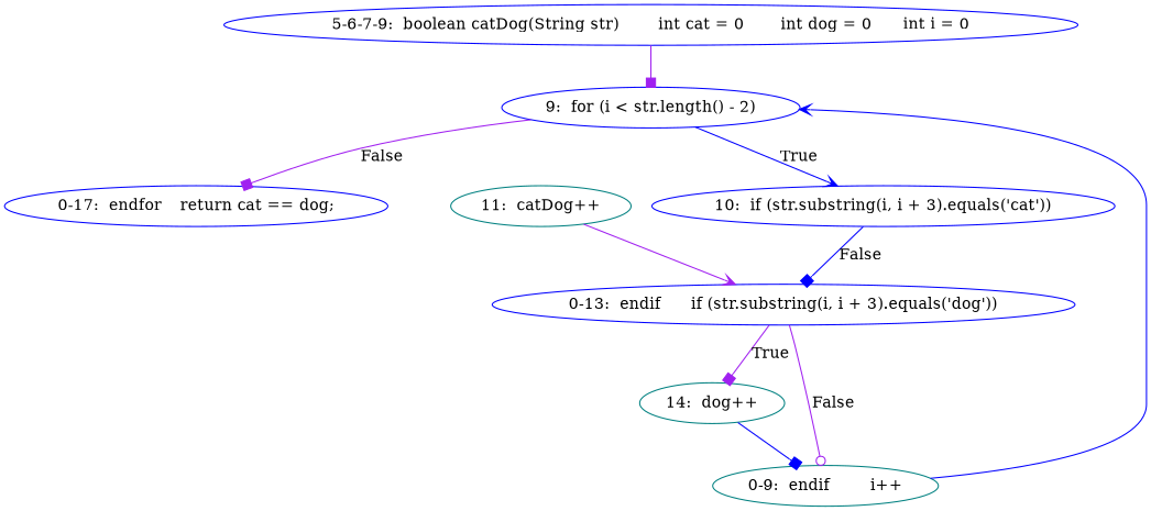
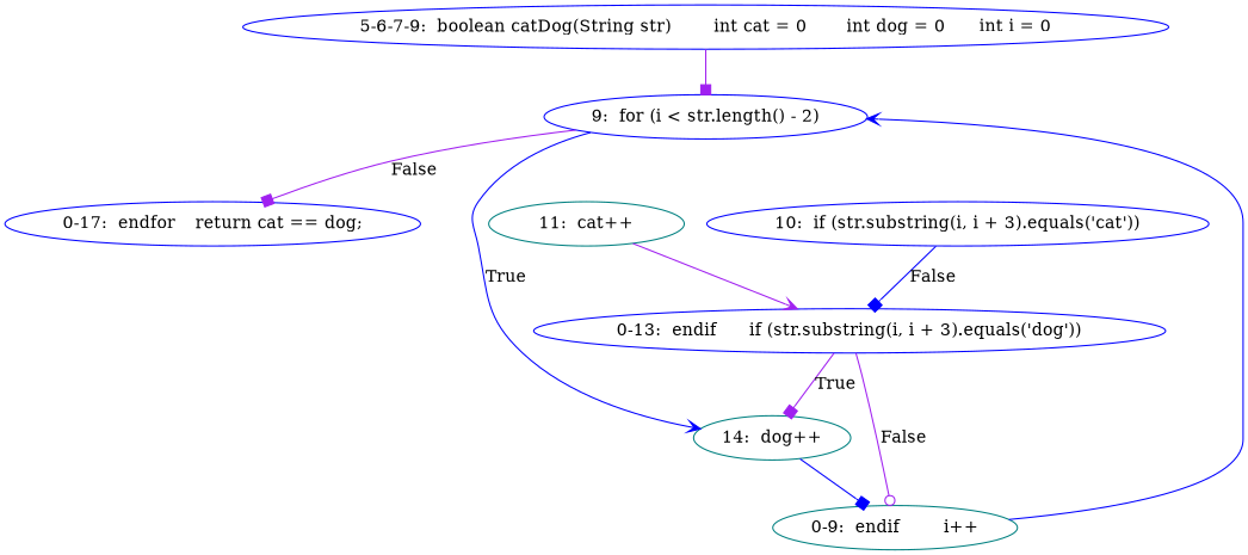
  digraph {
    node [color=blue]
    edge [arrowhead=box color=purple]
    n1 [label="5-6-7-9:  boolean catDog(String str)	int cat = 0	int dog = 0	int i = 0"]
    n2 [label="9:  for (i < str.length() - 2)"]
    n3 [label="0-17:  endfor	return cat == dog;"]
    n4 [label="10:  if (str.substring(i, i + 3).equals('cat'))"]
    n5 [label="0-13:  endif	if (str.substring(i, i + 3).equals('dog'))"]
-   n6 [color=teal label="11:  catDog++"]
+   n6 [color=teal label="11:  cat++"]
    n7 [color=teal label="14:  dog++"]
    n8 [color=teal label="0-9:  endif	i++"]
    n1 -> n2
    n2 -> n3 [label=False]
-   n2 -> n4 [arrowhead=vee color=blue label=True]
+   n2 -> n7 [arrowhead=vee color=blue label=True]
    n4 -> n5 [color=blue label=False]
    n5 -> n7 [label=True]
    n5 -> n8 [arrowhead=odot label=False]
    n6 -> n5 [arrowhead=vee]
    n7 -> n8 [color=blue]
    n8 -> n2 [arrowhead=vee color=blue]
  }
